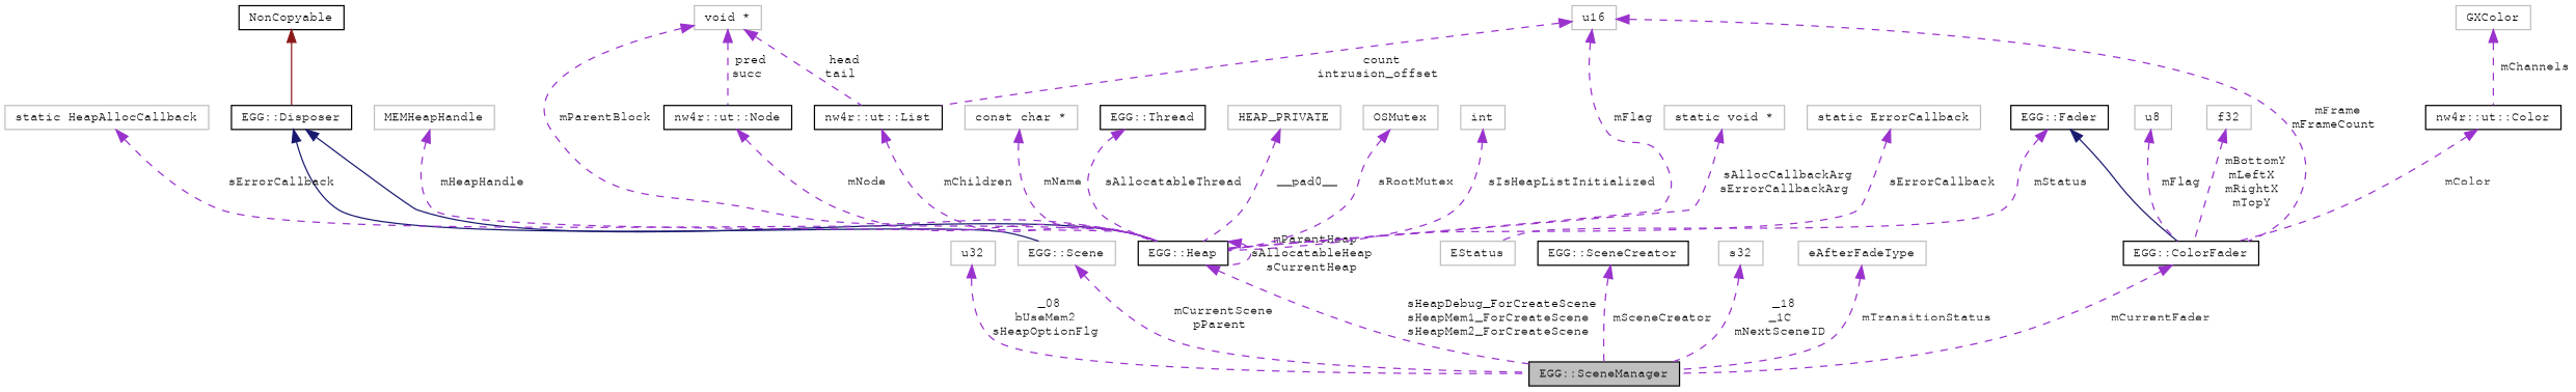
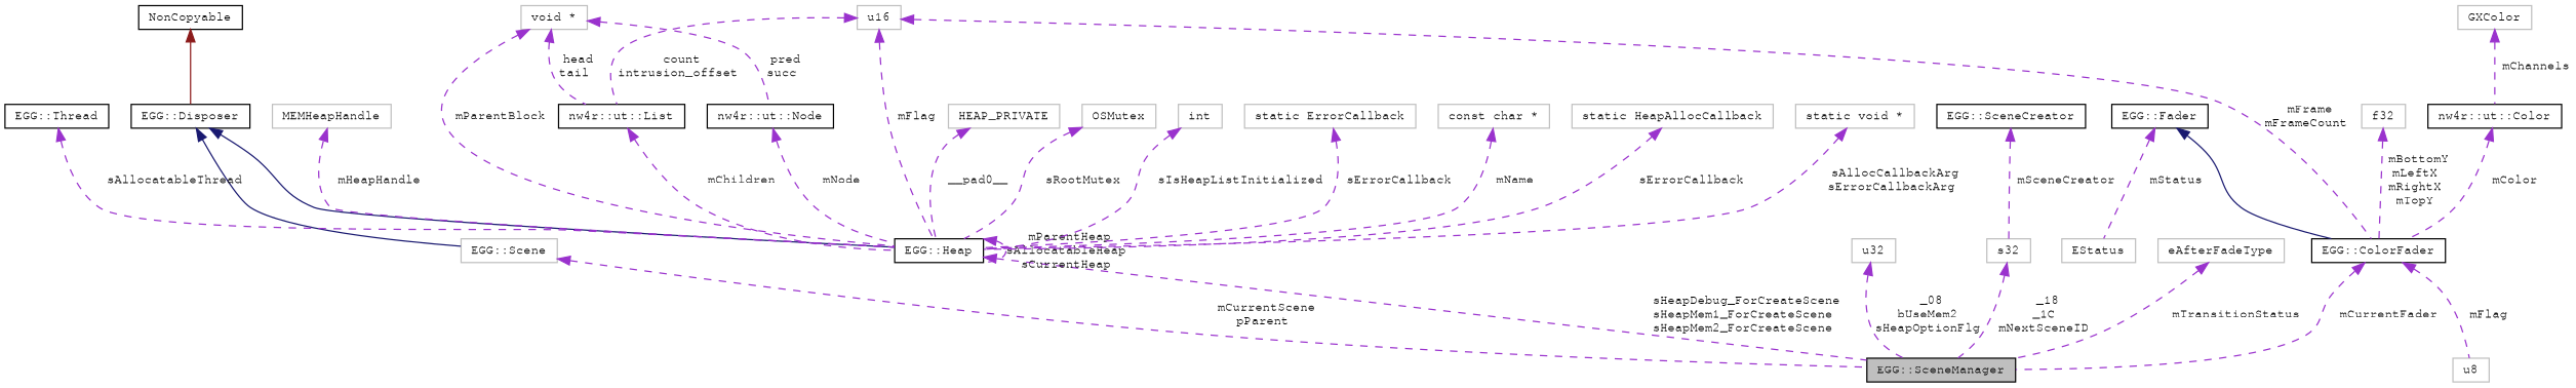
  digraph {
    rankdir=TB
    node [color=grey75 fillcolor=white fontname=FreeMono fontsize=10 shape=record style=filled]
    edge [color=darkorchid3 dir=back fontname=FreeMono fontsize=10 labelfontname=FreeMono labelfontsize=10 style=dashed]
    n1 [color=black fillcolor=grey75 fontcolor=black height=0.2 label="EGG::SceneManager" width=0.4]
    n2 [height=0.2 label=u32 width=0.4]
    n3 [color=black height=0.2 label="EGG::Heap" width=0.4]
    n4 [color=black height=0.2 label="EGG::Disposer" width=0.4]
    n5 [height=0.2 label="EGG::Scene" width=0.4]
    n6 [color=black height=0.2 label=NonCopyable width=0.4]
    n7 [height=0.2 label=HEAP_PRIVATE width=0.4]
    n8 [height=0.2 label=OSMutex width=0.4]
    n9 [height=0.2 label=int width=0.4]
    n10 [height=0.2 label="static ErrorCallback" width=0.4]
    n11 [height=0.2 label="static HeapAllocCallback" width=0.4]
    n12 [height=0.2 label="static void *" width=0.4]
    n13 [color=black height=0.2 label="EGG::Thread" width=0.4]
    n14 [height=0.2 label=MEMHeapHandle width=0.4]
    n15 [height=0.2 label="void *" width=0.4]
    n16 [color=black height=0.2 label="nw4r::ut::Node" width=0.4]
    n17 [color=black height=0.2 label="nw4r::ut::List" width=0.4]
    n18 [height=0.2 label=u16 width=0.4]
    n19 [color=black height=0.2 label="EGG::ColorFader" width=0.4]
    n20 [height=0.2 label="const char *" width=0.4]
    n21 [color=black height=0.2 label="EGG::SceneCreator" width=0.4]
    n22 [height=0.2 label=s32 width=0.4]
    n23 [height=0.2 label=eAfterFadeType width=0.4]
    n24 [color=black height=0.2 label="EGG::Fader" width=0.4]
    n25 [height=0.2 label=EStatus width=0.4]
    n26 [height=0.2 label=u8 width=0.4]
    n27 [color=black height=0.2 label="nw4r::ut::Color" width=0.4]
    n28 [height=0.2 label=GXColor width=0.4]
    n29 [height=0.2 label=f32 width=0.4]
    n2 -> n1 [label=" _08\nbUseMem2\nsHeapOptionFlg"]
    n3 -> n1 [label=" sHeapDebug_ForCreateScene\nsHeapMem1_ForCreateScene\nsHeapMem2_ForCreateScene"]
    n3 -> n3 [label=" mParentHeap\nsAllocatableHeap\nsCurrentHeap"]
    n4 -> n3 [color=midnightblue style=solid]
    n4 -> n5 [color=midnightblue style=solid]
    n5 -> n1 [label=" mCurrentScene\npParent"]
    n6 -> n4 [color=firebrick4 style=solid]
    n7 -> n3 [label=" __pad0__"]
    n8 -> n3 [label=" sRootMutex"]
    n9 -> n3 [label=" sIsHeapListInitialized"]
    n10 -> n3 [label=" sErrorCallback"]
    n11 -> n3 [label=" sErrorCallback"]
    n12 -> n3 [label=" sAllocCallbackArg\nsErrorCallbackArg"]
    n13 -> n3 [label=" sAllocatableThread"]
    n14 -> n3 [label=" mHeapHandle"]
    n15 -> n3 [label=" mParentBlock"]
    n15 -> n16 [label=" pred\nsucc"]
    n15 -> n17 [label=" head\ntail"]
    n16 -> n3 [label=" mNode"]
    n17 -> n3 [label=" mChildren"]
    n18 -> n3 [label=" mFlag"]
    n18 -> n17 [label=" count\nintrusion_offset"]
    n18 -> n19 [label=" mFrame\nmFrameCount"]
    n19 -> n1 [label=" mCurrentFader"]
    n20 -> n3 [label=" mName"]
-   n21 -> n1 [label=" mSceneCreator"]
+   n21 -> n22 [label=" mSceneCreator"]
    n22 -> n1 [label=" _18\n_1C\nmNextSceneID"]
    n23 -> n1 [label=" mTransitionStatus"]
    n24 -> n19 [color=midnightblue style=solid]
    n24 -> n25 [label=" mStatus"]
-   n26 -> n19 [label=" mFlag"]
+   n19 -> n26 [label=" mFlag"]
    n27 -> n19 [label=" mColor"]
    n28 -> n27 [label=" mChannels"]
    n29 -> n19 [label=" mBottomY\nmLeftX\nmRightX\nmTopY"]
  }
